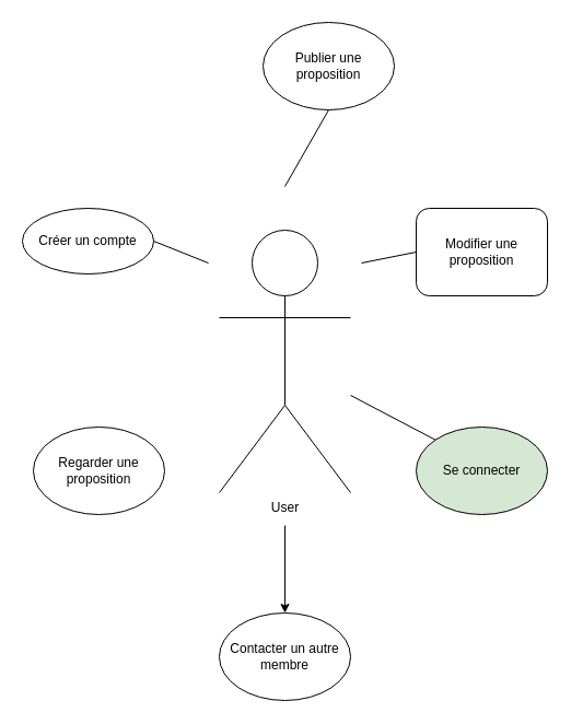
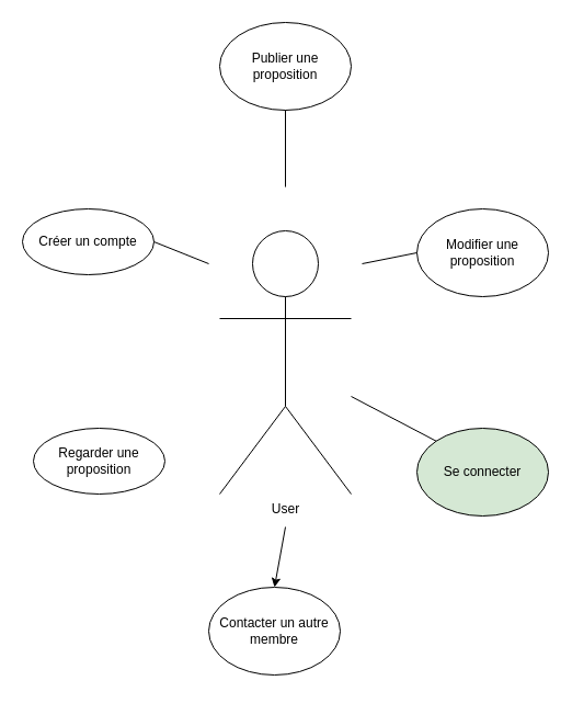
  <mxCell id="0" />
  <mxCell id="1" parent="0" />
  <mxCell id="2" value="User" style="shape=umlActor;verticalLabelPosition=bottom;verticalAlign=top;html=1;outlineConnect=0;" parent="1" vertex="1"><mxGeometry x="200" y="210" width="120" height="240" as="geometry" /></mxCell>
  <mxCell id="3" value="Se connecter" style="ellipse;whiteSpace=wrap;html=1;fillColor=#d5e8d4;" parent="1" vertex="1"><mxGeometry x="380" y="390" width="120" height="80" as="geometry" /></mxCell>
  <mxCell id="4" value="Créer un compte" style="ellipse;whiteSpace=wrap;html=1;" parent="1" vertex="1"><mxGeometry x="20" y="190" width="120" height="60" as="geometry" /></mxCell>
- <mxCell id="5" value="Regarder une proposition" style="ellipse;whiteSpace=wrap;html=1;" parent="1" vertex="1"><mxGeometry x="30" y="390" width="120" height="80" as="geometry" /></mxCell>
- <mxCell id="6" value="Publier une proposition" style="ellipse;whiteSpace=wrap;html=1;" parent="1" vertex="1"><mxGeometry x="240" y="20" width="120" height="80" as="geometry" /></mxCell>
- <mxCell id="7" value="Modifier une proposition" style="whiteSpace=wrap;html=1;rounded=1;" parent="1" vertex="1"><mxGeometry x="380" y="190" width="120" height="80" as="geometry" /></mxCell>
- <mxCell id="8" value="Contacter un autre membre" style="ellipse;whiteSpace=wrap;html=1;" parent="1" vertex="1"><mxGeometry x="200" y="560" width="120" height="80" as="geometry" /></mxCell>
+ <mxCell id="5" value="Regarder une proposition" style="ellipse;whiteSpace=wrap;html=1;" parent="1" vertex="1"><mxGeometry x="30" y="390" width="120" height="60" as="geometry" /></mxCell>
+ <mxCell id="6" value="Publier une proposition" style="ellipse;whiteSpace=wrap;html=1;" parent="1" vertex="1"><mxGeometry x="200" y="20" width="120" height="80" as="geometry" /></mxCell>
+ <mxCell id="7" value="Modifier une proposition" style="ellipse;whiteSpace=wrap;html=1;" parent="1" vertex="1"><mxGeometry x="380" y="190" width="120" height="80" as="geometry" /></mxCell>
+ <mxCell id="8" value="Contacter un autre membre" style="ellipse;whiteSpace=wrap;html=1;" parent="1" vertex="1"><mxGeometry x="190" y="535" width="120" height="80" as="geometry" /></mxCell>
  <mxCell id="9" value="" style="endArrow=none;html=1;entryX=1;entryY=0.5;entryDx=0;entryDy=0;" parent="1" target="4" edge="1"><mxGeometry width="50" height="50" relative="1" as="geometry"><mxPoint x="190" y="240" as="sourcePoint" /><mxPoint x="10" y="70" as="targetPoint" /></mxGeometry></mxCell>
  <mxCell id="10" value="" style="endArrow=none;html=1;entryX=0.5;entryY=1;entryDx=0;entryDy=0;" parent="1" target="6" edge="1"><mxGeometry width="50" height="50" relative="1" as="geometry"><mxPoint x="260" y="170" as="sourcePoint" /><mxPoint x="130" y="130" as="targetPoint" /></mxGeometry></mxCell>
  <mxCell id="11" value="" style="endArrow=none;html=1;entryX=0;entryY=0.5;entryDx=0;entryDy=0;" parent="1" target="7" edge="1"><mxGeometry width="50" height="50" relative="1" as="geometry"><mxPoint x="330" y="240" as="sourcePoint" /><mxPoint x="330" y="120" as="targetPoint" /></mxGeometry></mxCell>
  <mxCell id="12" value="" style="endArrow=none;html=1;entryX=0;entryY=0;entryDx=0;entryDy=0;" parent="1" target="3" edge="1"><mxGeometry width="50" height="50" relative="1" as="geometry"><mxPoint x="320" y="361" as="sourcePoint" /><mxPoint x="30" y="100" as="targetPoint" /></mxGeometry></mxCell>
  <mxCell id="13" value="" style="endArrow=classic;html=1;entryX=0.5;entryY=0;entryDx=0;entryDy=0;" edge="1" parent="1" target="8"><mxGeometry width="50" height="50" relative="1" as="geometry"><mxPoint x="260" y="480" as="sourcePoint" /><mxPoint x="-20" y="500" as="targetPoint" /></mxGeometry></mxCell>
